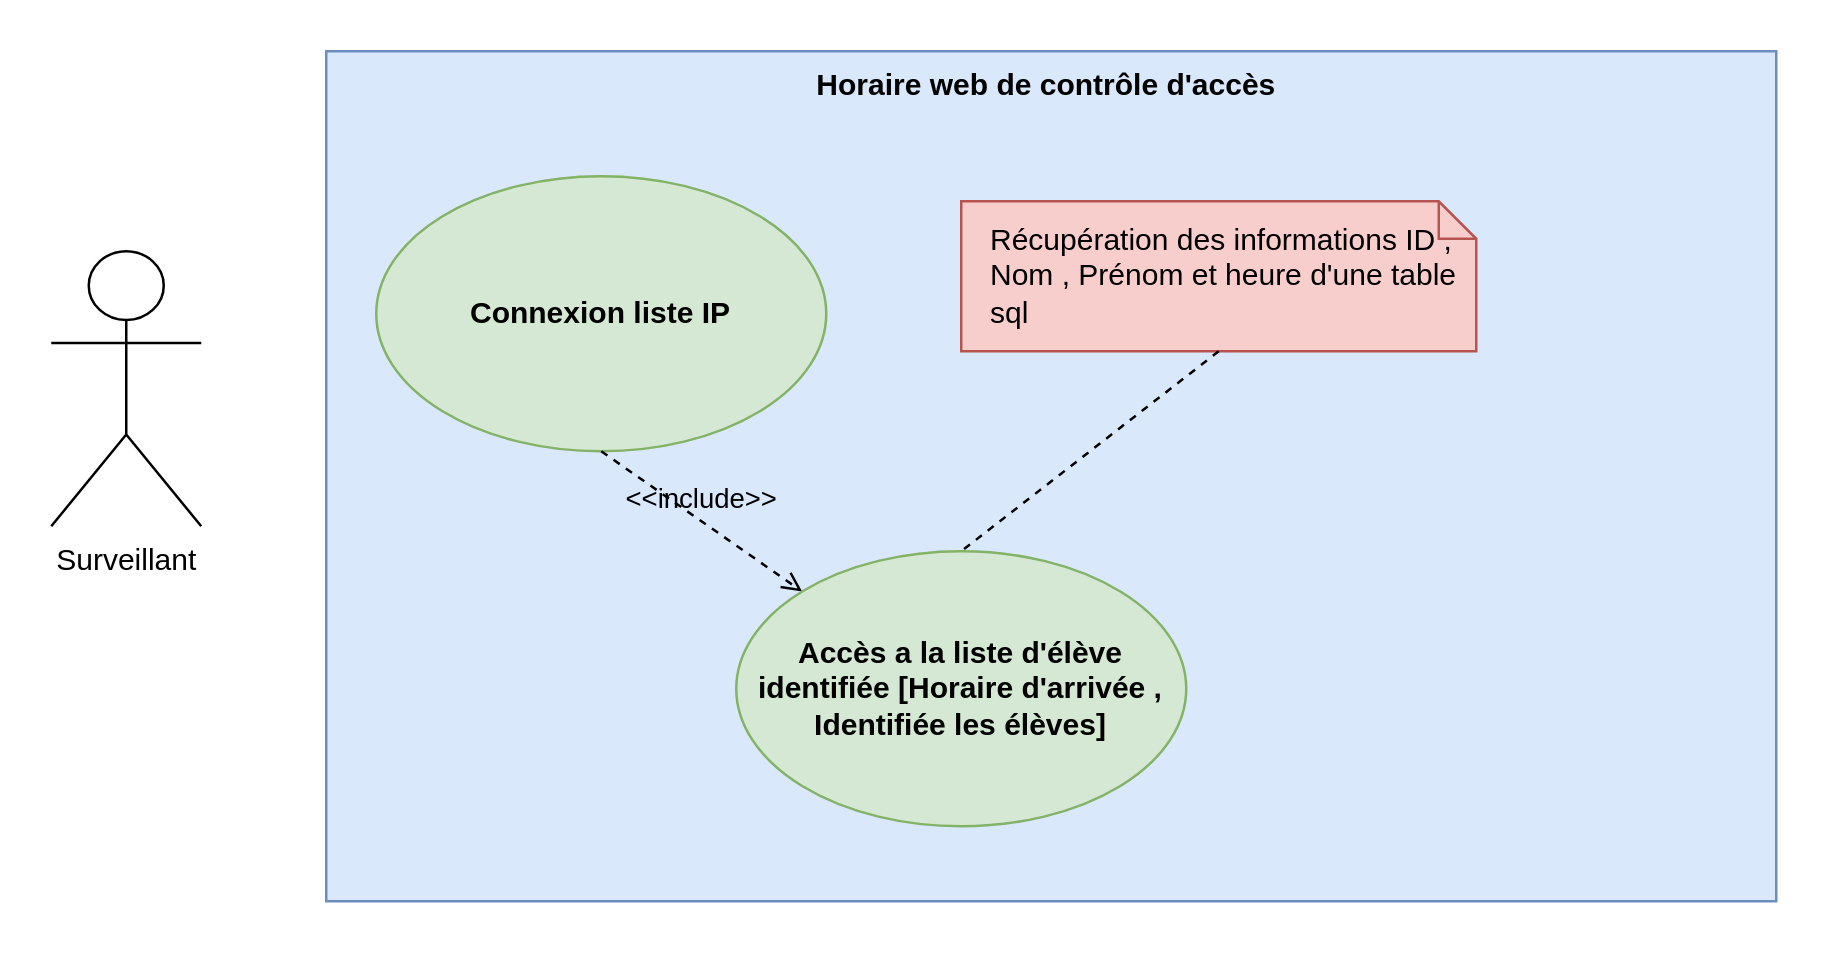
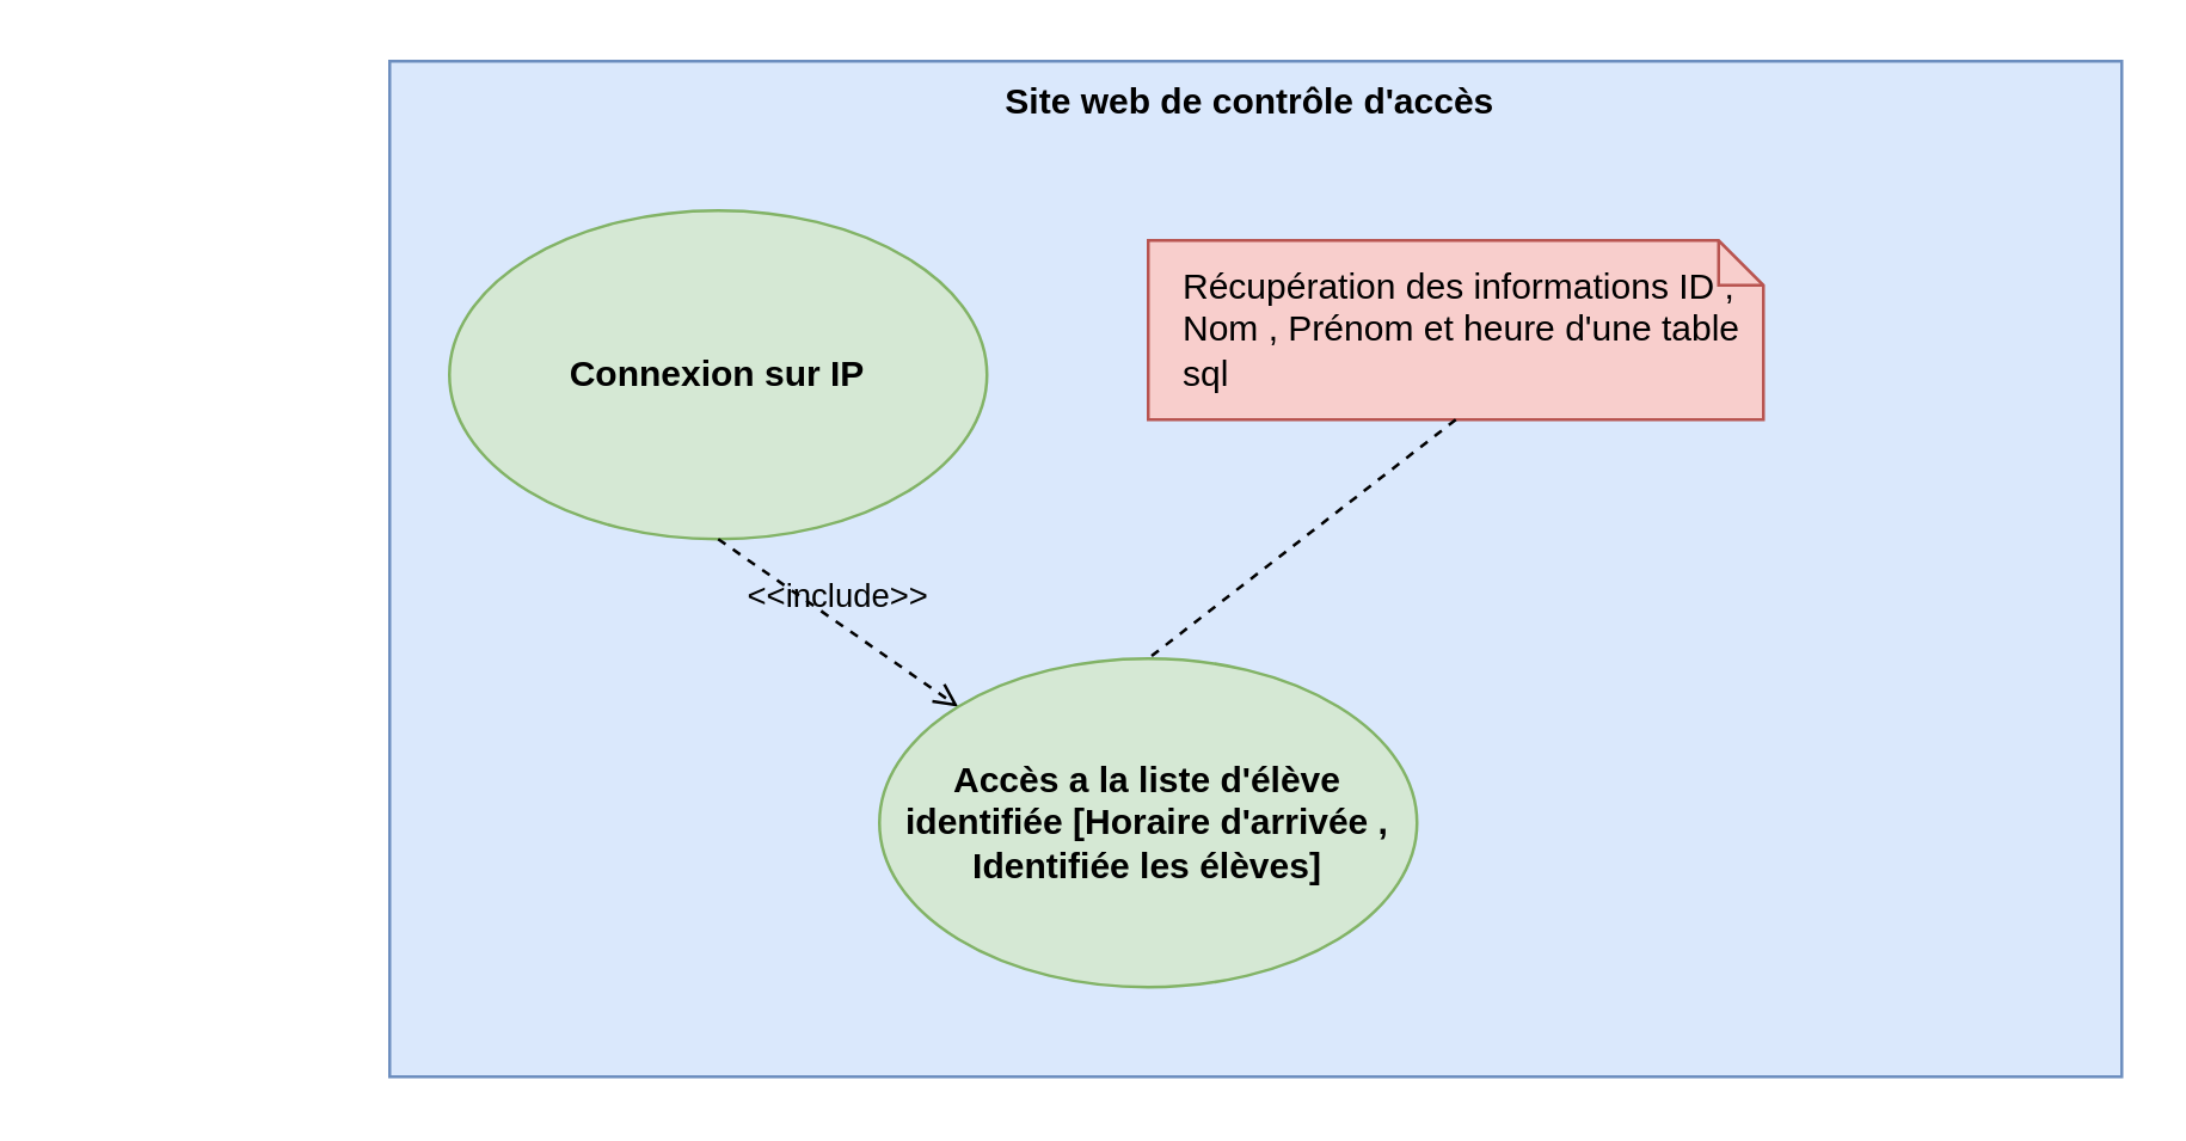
  <mxCell id="0" />
  <mxCell id="1" parent="0" />
- <mxCell id="2" value="Horaire web de contrôle d'accès&amp;nbsp;" style="shape=rect;html=1;verticalAlign=top;fontStyle=1;whiteSpace=wrap;align=center;fillColor=#dae8fc;strokeColor=#6c8ebf;" parent="1" vertex="1"><mxGeometry x="130" y="20" width="580" height="340" as="geometry" /></mxCell>
- <mxCell id="3" value="Surveillant" style="shape=umlActor;html=1;verticalLabelPosition=bottom;verticalAlign=top;align=center;" parent="1" vertex="1"><mxGeometry x="20" y="100" width="60" height="110" as="geometry" /></mxCell>
- <mxCell id="4" value="Connexion liste IP" style="shape=ellipse;html=1;strokeWidth=1;fontStyle=1;whiteSpace=wrap;align=center;perimeter=ellipsePerimeter;fillColor=#d5e8d4;strokeColor=#82b366;" parent="1" vertex="1"><mxGeometry x="150" y="70" width="180" height="110" as="geometry" /></mxCell>
+ <mxCell id="2" value="Site web de contrôle d'accès&amp;nbsp;" style="shape=rect;html=1;verticalAlign=top;fontStyle=1;whiteSpace=wrap;align=center;fillColor=#dae8fc;strokeColor=#6c8ebf;" parent="1" vertex="1"><mxGeometry x="130" y="20" width="580" height="340" as="geometry" /></mxCell>
+ <mxCell id="4" value="Connexion sur IP" style="shape=ellipse;html=1;strokeWidth=1;fontStyle=1;whiteSpace=wrap;align=center;perimeter=ellipsePerimeter;fillColor=#d5e8d4;strokeColor=#82b366;" parent="1" vertex="1"><mxGeometry x="150" y="70" width="180" height="110" as="geometry" /></mxCell>
  <mxCell id="5" value="&amp;lt;&amp;lt;include&amp;gt;&amp;gt;" style="edgeStyle=none;html=1;endArrow=open;verticalAlign=bottom;dashed=1;labelBackgroundColor=none;rounded=0;exitX=0.5;exitY=1;exitDx=0;exitDy=0;entryX=0;entryY=0;entryDx=0;entryDy=0;" parent="1" source="4" target="6" edge="1"><mxGeometry width="160" relative="1" as="geometry"><mxPoint x="360" y="250" as="sourcePoint" /><mxPoint x="256.1" y="235.95" as="targetPoint" /></mxGeometry></mxCell>
  <mxCell id="6" value="Accès a la liste d'élève identifiée [Horaire d'arrivée , Identifiée les élèves]" style="shape=ellipse;html=1;strokeWidth=1;fontStyle=1;whiteSpace=wrap;align=center;perimeter=ellipsePerimeter;fillColor=#d5e8d4;strokeColor=#82b366;" parent="1" vertex="1"><mxGeometry x="294" y="220" width="180" height="110" as="geometry" /></mxCell>
  <mxCell id="7" value="Récupération des informations ID , Nom , Prénom et heure d'une table sql" style="shape=note;size=15;align=left;spacingLeft=10;html=1;whiteSpace=wrap;fillColor=#f8cecc;strokeColor=#b85450;" parent="1" vertex="1"><mxGeometry x="384" y="80" width="206" height="60" as="geometry" /></mxCell>
  <mxCell id="8" value="" style="edgeStyle=none;endArrow=none;exitX=0.5;exitY=1;dashed=1;html=1;rounded=0;entryX=0.5;entryY=0;entryDx=0;entryDy=0;exitDx=0;exitDy=0;exitPerimeter=0;" parent="1" source="7" target="6" edge="1"><mxGeometry x="1" relative="1" as="geometry"><mxPoint x="383.9" y="235.95" as="targetPoint" /></mxGeometry></mxCell>
